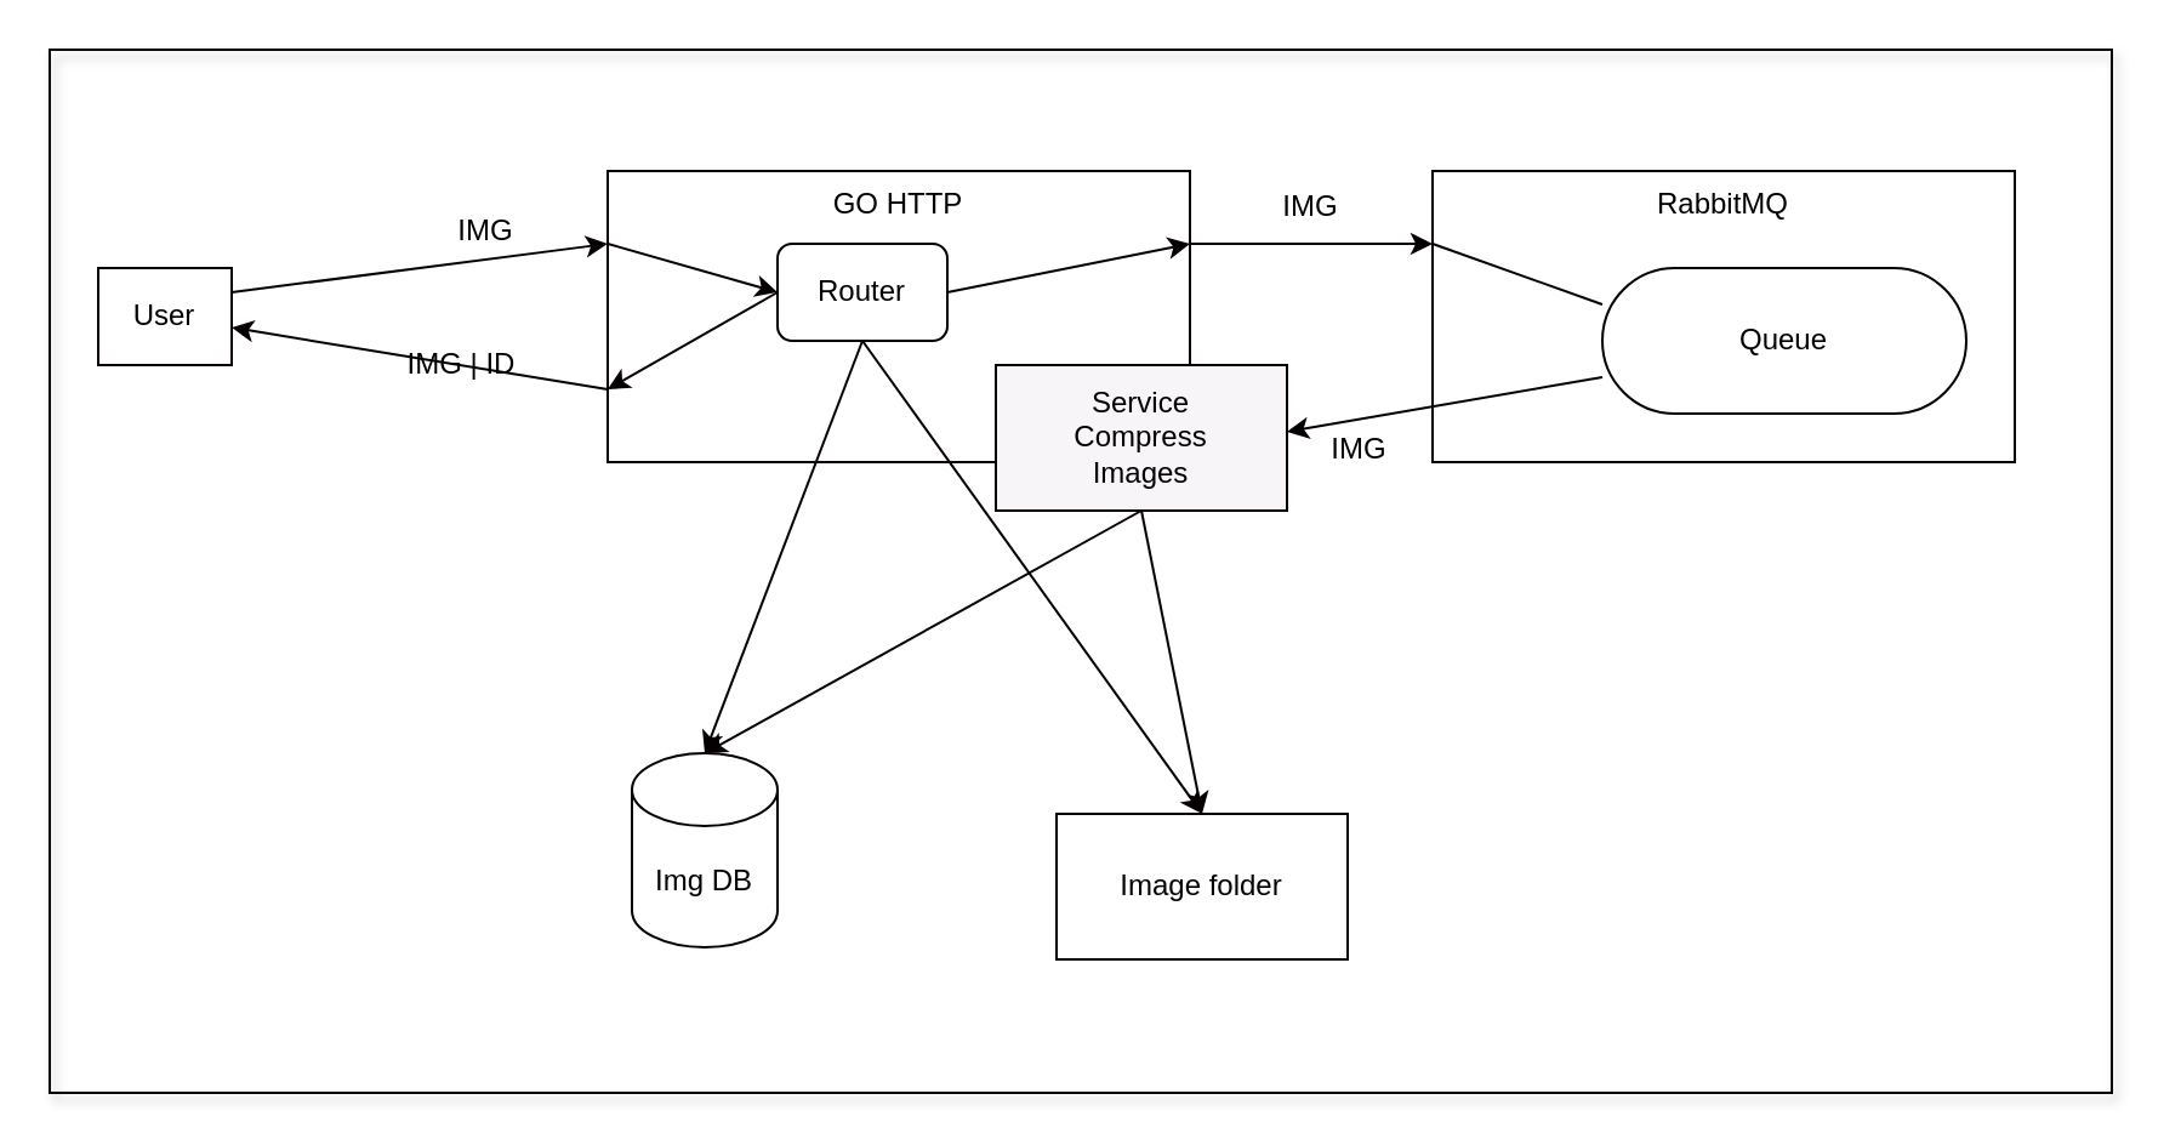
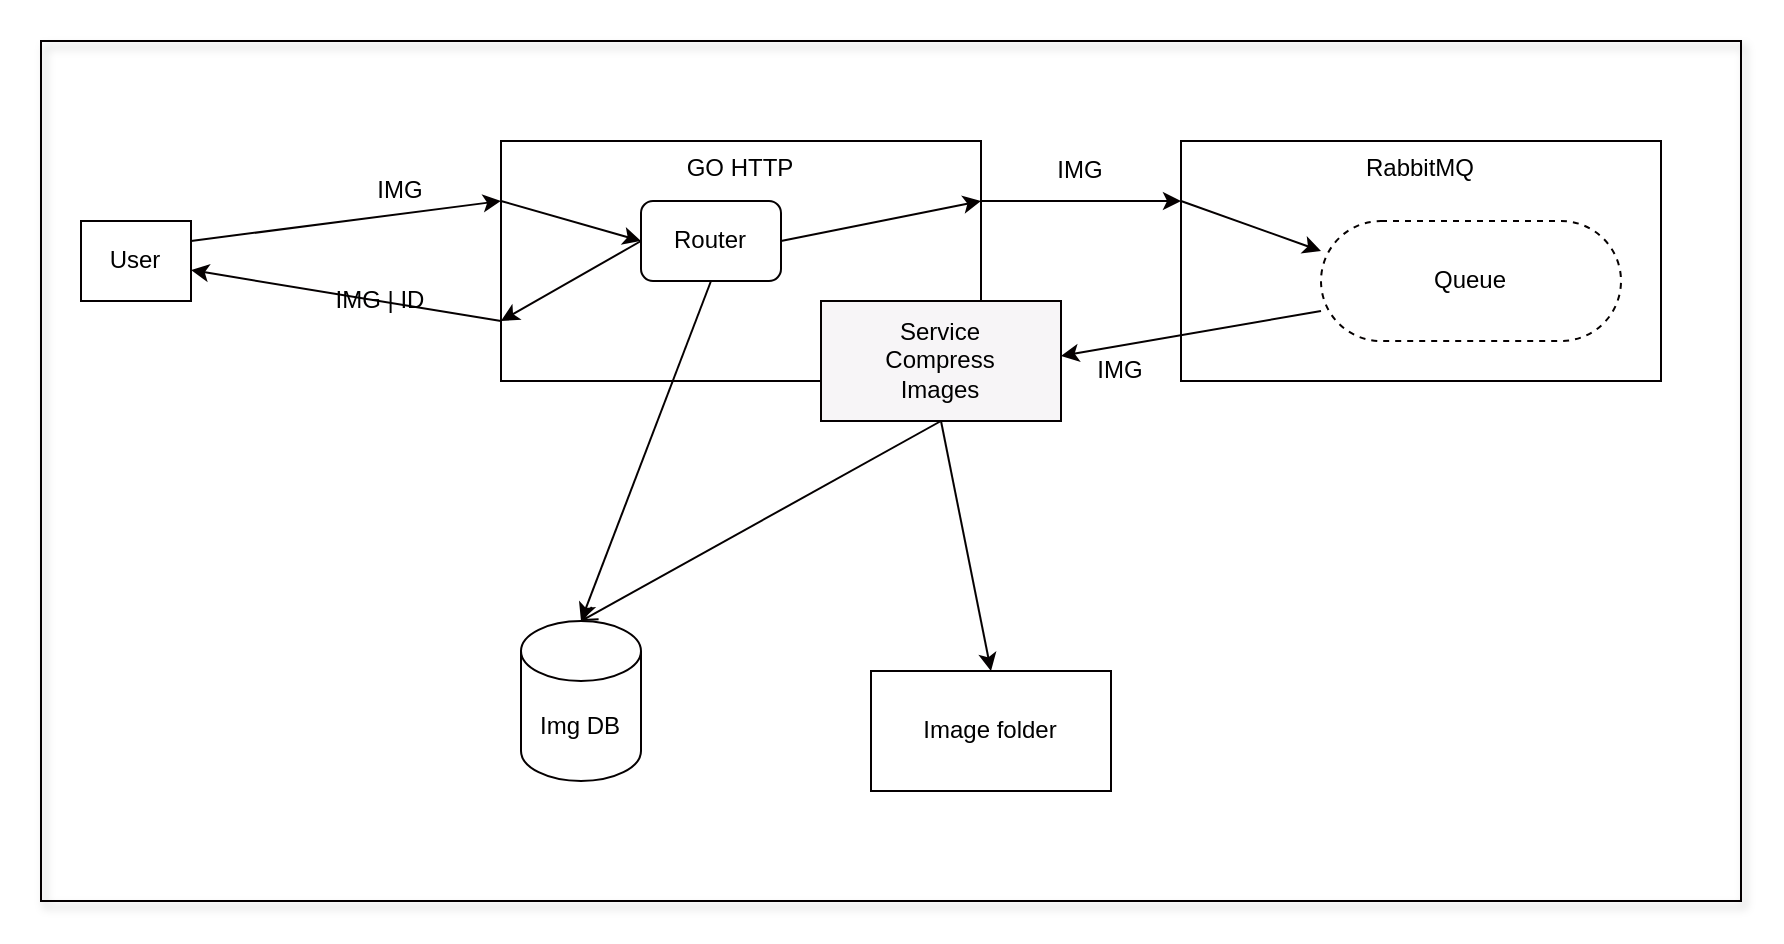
  <mxCell id="0" />
  <mxCell id="1" parent="0" />
  <mxCell id="2" style="edgeStyle=none;html=1;exitX=1;exitY=0.25;exitDx=0;exitDy=0;entryX=0;entryY=0.25;entryDx=0;entryDy=0;strokeColor=#050001;fontColor=#000000;" parent="1" source="3" target="7" edge="1"><mxGeometry relative="1" as="geometry" /></mxCell>
  <mxCell id="3" value="User&lt;br&gt;" style="rounded=0;whiteSpace=wrap;html=1;strokeColor=#050001;fontColor=#000000;fillColor=none;" parent="1" vertex="1"><mxGeometry x="40" y="110" width="55" height="40" as="geometry" /></mxCell>
  <mxCell id="4" style="edgeStyle=none;html=1;exitX=0;exitY=0.75;exitDx=0;exitDy=0;strokeColor=#050001;fontColor=#000000;" parent="1" source="7" target="3" edge="1"><mxGeometry relative="1" as="geometry" /></mxCell>
  <mxCell id="5" style="edgeStyle=none;html=1;exitX=1;exitY=0.25;exitDx=0;exitDy=0;entryX=0;entryY=0.25;entryDx=0;entryDy=0;strokeColor=#050001;fontColor=#000000;" parent="1" source="7" target="12" edge="1"><mxGeometry relative="1" as="geometry" /></mxCell>
  <mxCell id="6" style="edgeStyle=none;html=1;exitX=0;exitY=0.25;exitDx=0;exitDy=0;entryX=0;entryY=0.5;entryDx=0;entryDy=0;strokeColor=#050001;fontColor=#000000;" parent="1" source="7" target="20" edge="1"><mxGeometry relative="1" as="geometry" /></mxCell>
  <mxCell id="7" value="GO HTTP&lt;br&gt;" style="rounded=0;whiteSpace=wrap;html=1;verticalAlign=top;fillColor=none;strokeColor=#050001;fontColor=#000000;" parent="1" vertex="1"><mxGeometry x="250" y="70" width="240" height="120" as="geometry" /></mxCell>
  <mxCell id="8" style="edgeStyle=none;html=1;exitX=0.5;exitY=1;exitDx=0;exitDy=0;entryX=0.5;entryY=0;entryDx=0;entryDy=0;strokeColor=#050001;fontColor=#000000;" parent="1" source="10" target="15" edge="1"><mxGeometry relative="1" as="geometry" /></mxCell>
- <mxCell id="9" style="edgeStyle=none;html=1;exitX=0.5;exitY=1;exitDx=0;exitDy=0;entryX=0.5;entryY=0;entryDx=0;entryDy=0;entryPerimeter=0;strokeColor=#050001;fontColor=#000000;" parent="1" source="10" target="25" edge="1"><mxGeometry relative="1" as="geometry" /></mxCell>
+ <mxCell id="9" style="edgeStyle=none;html=1;exitX=0.5;exitY=1;exitDx=0;exitDy=0;entryX=0.5;entryY=0;entryDx=0;entryDy=0;entryPerimeter=0;strokeColor=#050001;fontColor=#000000;endArrow=open;" parent="1" source="10" target="25" edge="1"><mxGeometry relative="1" as="geometry" /></mxCell>
  <mxCell id="10" value="Service&lt;br&gt;Compress&lt;br&gt;Images" style="rounded=0;whiteSpace=wrap;html=1;strokeColor=#050001;fontColor=#000000;fillColor=#F7F5F7;" parent="1" vertex="1"><mxGeometry x="410" y="150" width="120" height="60" as="geometry" /></mxCell>
- <mxCell id="11" style="edgeStyle=none;html=1;exitX=0;exitY=0.25;exitDx=0;exitDy=0;entryX=0;entryY=0.25;entryDx=0;entryDy=0;strokeColor=#050001;fontColor=#000000;endArrow=none;" parent="1" source="12" target="14" edge="1"><mxGeometry relative="1" as="geometry" /></mxCell>
+ <mxCell id="11" style="edgeStyle=none;html=1;exitX=0;exitY=0.25;exitDx=0;exitDy=0;entryX=0;entryY=0.25;entryDx=0;entryDy=0;strokeColor=#050001;fontColor=#000000;" parent="1" source="12" target="14" edge="1"><mxGeometry relative="1" as="geometry" /></mxCell>
  <mxCell id="12" value="RabbitMQ&lt;br&gt;" style="rounded=0;whiteSpace=wrap;html=1;verticalAlign=top;fillColor=none;strokeColor=#050001;fontColor=#000000;" parent="1" vertex="1"><mxGeometry x="590" y="70" width="240" height="120" as="geometry" /></mxCell>
  <mxCell id="13" style="edgeStyle=none;html=1;exitX=0;exitY=0.75;exitDx=0;exitDy=0;entryX=0;entryY=0.25;entryDx=0;entryDy=0;strokeColor=#050001;fontColor=#000000;" parent="1" source="14" target="24" edge="1"><mxGeometry relative="1" as="geometry" /></mxCell>
- <mxCell id="14" value="Queue&lt;br&gt;" style="rounded=1;whiteSpace=wrap;html=1;arcSize=50;strokeColor=#050001;fontColor=#000000;fillColor=none;" parent="1" vertex="1"><mxGeometry x="660" y="110" width="150" height="60" as="geometry" /></mxCell>
+ <mxCell id="14" value="Queue&lt;br&gt;" style="rounded=1;whiteSpace=wrap;html=1;arcSize=50;strokeColor=#050001;fontColor=#000000;fillColor=none;dashed=1;" parent="1" vertex="1"><mxGeometry x="660" y="110" width="150" height="60" as="geometry" /></mxCell>
  <mxCell id="15" value="Image folder" style="rounded=0;whiteSpace=wrap;html=1;fillColor=none;strokeColor=#050001;fontColor=#000000;" parent="1" vertex="1"><mxGeometry x="435" y="335" width="120" height="60" as="geometry" /></mxCell>
  <mxCell id="16" style="edgeStyle=none;html=1;exitX=1;exitY=0.5;exitDx=0;exitDy=0;entryX=1;entryY=0.25;entryDx=0;entryDy=0;strokeColor=#050001;fontColor=#000000;" parent="1" source="20" target="7" edge="1"><mxGeometry relative="1" as="geometry" /></mxCell>
  <mxCell id="17" style="edgeStyle=none;html=1;exitX=0;exitY=0.5;exitDx=0;exitDy=0;entryX=0;entryY=0.75;entryDx=0;entryDy=0;strokeColor=#050001;fontColor=#000000;" parent="1" source="20" target="7" edge="1"><mxGeometry relative="1" as="geometry" /></mxCell>
  <mxCell id="18" style="edgeStyle=none;html=1;exitX=0.5;exitY=1;exitDx=0;exitDy=0;entryX=0.5;entryY=0;entryDx=0;entryDy=0;entryPerimeter=0;strokeColor=#050001;fontColor=#000000;" parent="1" source="20" target="25" edge="1"><mxGeometry relative="1" as="geometry" /></mxCell>
- <mxCell id="19" style="edgeStyle=none;html=1;exitX=0.5;exitY=1;exitDx=0;exitDy=0;entryX=0.5;entryY=0;entryDx=0;entryDy=0;strokeColor=#050001;fontColor=#000000;" parent="1" source="20" target="15" edge="1"><mxGeometry relative="1" as="geometry" /></mxCell>
  <mxCell id="20" value="Router&lt;br&gt;" style="whiteSpace=wrap;html=1;fillColor=none;strokeColor=#050001;fontColor=#000000;rounded=1;" parent="1" vertex="1"><mxGeometry x="320" y="100" width="70" height="40" as="geometry" /></mxCell>
  <mxCell id="21" value="IMG&lt;br&gt;" style="text;html=1;strokeColor=none;fillColor=none;align=center;verticalAlign=middle;whiteSpace=wrap;rounded=0;fontColor=#000000;" parent="1" vertex="1"><mxGeometry x="170" y="80" width="60" height="30" as="geometry" /></mxCell>
  <mxCell id="22" value="IMG | ID" style="text;html=1;strokeColor=none;fillColor=none;align=center;verticalAlign=middle;whiteSpace=wrap;rounded=0;fontColor=#000000;" parent="1" vertex="1"><mxGeometry x="160" y="135" width="60" height="30" as="geometry" /></mxCell>
  <mxCell id="23" value="IMG&lt;br&gt;" style="text;html=1;strokeColor=none;fillColor=none;align=center;verticalAlign=middle;whiteSpace=wrap;rounded=0;fontColor=#000000;" parent="1" vertex="1"><mxGeometry x="510" y="70" width="60" height="30" as="geometry" /></mxCell>
  <mxCell id="24" value="IMG&lt;br&gt;" style="text;html=1;strokeColor=none;fillColor=none;align=center;verticalAlign=middle;whiteSpace=wrap;rounded=0;fontColor=#000000;" parent="1" vertex="1"><mxGeometry x="530" y="170" width="60" height="30" as="geometry" /></mxCell>
  <mxCell id="25" value="Img DB&lt;br&gt;" style="shape=cylinder3;whiteSpace=wrap;html=1;boundedLbl=1;backgroundOutline=1;size=15;fillColor=none;strokeColor=#050001;fontColor=#000000;" parent="1" vertex="1"><mxGeometry x="260" y="310" width="60" height="80" as="geometry" /></mxCell>
  <mxCell id="26" value="" style="rounded=0;whiteSpace=wrap;html=1;shadow=1;strokeColor=#050001;fontColor=#000000;fillColor=none;" vertex="1" parent="1"><mxGeometry x="20" y="20" width="850" height="430" as="geometry" /></mxCell>
